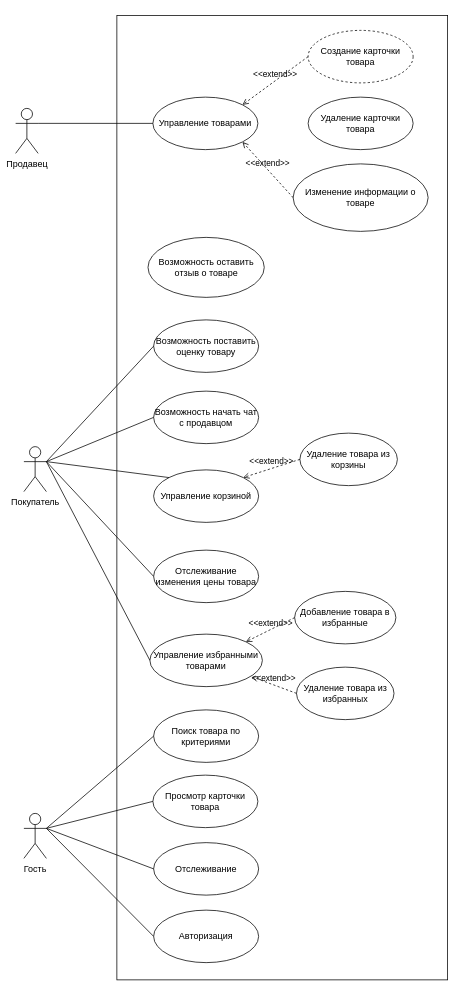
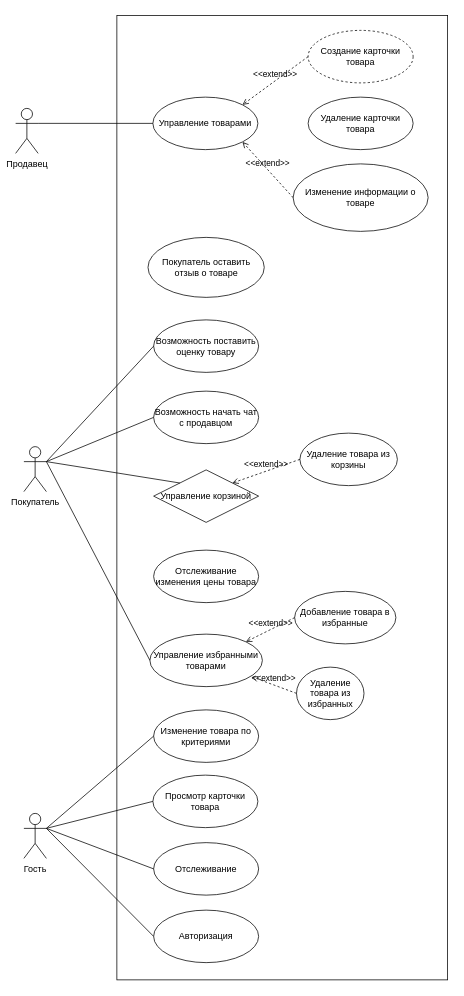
  <mxCell id="0" />
  <mxCell id="1" parent="0" />
  <mxCell id="2" value="Покупатель" style="shape=umlActor;verticalLabelPosition=bottom;verticalAlign=top;html=1;outlineConnect=0;" parent="1" vertex="1"><mxGeometry x="31" y="595" width="30" height="60" as="geometry" /></mxCell>
  <mxCell id="3" value="Продавец" style="shape=umlActor;verticalLabelPosition=bottom;verticalAlign=top;html=1;outlineConnect=0;" parent="1" vertex="1"><mxGeometry x="20" y="144" width="30" height="60" as="geometry" /></mxCell>
  <mxCell id="4" value="Удаление товара из корзины" style="ellipse;whiteSpace=wrap;html=1;" parent="1" vertex="1"><mxGeometry x="399" y="577" width="130" height="70" as="geometry" /></mxCell>
  <mxCell id="5" value="Добавление товара в избранные" style="ellipse;whiteSpace=wrap;html=1;" parent="1" vertex="1"><mxGeometry x="392" y="788" width="135" height="70" as="geometry" /></mxCell>
- <mxCell id="6" value="Удаление товара из избранных" style="ellipse;whiteSpace=wrap;html=1;" parent="1" vertex="1"><mxGeometry x="394.5" y="889" width="130" height="70" as="geometry" /></mxCell>
- <mxCell id="7" value="Поиск товара по критериями" style="ellipse;whiteSpace=wrap;html=1;" parent="1" vertex="1"><mxGeometry x="204" y="946" width="140" height="70" as="geometry" /></mxCell>
+ <mxCell id="6" value="Удаление товара из избранных" style="ellipse;whiteSpace=wrap;html=1;" parent="1" vertex="1"><mxGeometry x="394.5" y="889" width="90" height="70" as="geometry" /></mxCell>
+ <mxCell id="7" value="Изменение товара по критериями" style="ellipse;whiteSpace=wrap;html=1;" parent="1" vertex="1"><mxGeometry x="204" y="946" width="140" height="70" as="geometry" /></mxCell>
  <mxCell id="8" value="Возможность начать чат с продавцом" style="ellipse;whiteSpace=wrap;html=1;" parent="1" vertex="1"><mxGeometry x="204" y="521" width="140" height="70" as="geometry" /></mxCell>
  <mxCell id="9" value="Просмотр карточки товара" style="ellipse;whiteSpace=wrap;html=1;" parent="1" vertex="1"><mxGeometry x="203" y="1033" width="140" height="70" as="geometry" /></mxCell>
  <mxCell id="10" value="Отслеживание изменения цены товара" style="ellipse;whiteSpace=wrap;html=1;" parent="1" vertex="1"><mxGeometry x="204" y="733" width="140" height="70" as="geometry" /></mxCell>
- <mxCell id="11" value="Возможность оставить отзыв о товаре" style="ellipse;whiteSpace=wrap;html=1;" parent="1" vertex="1"><mxGeometry x="196.5" y="316" width="155" height="80" as="geometry" /></mxCell>
+ <mxCell id="11" value="Покупатель оставить отзыв о товаре" style="ellipse;whiteSpace=wrap;html=1;" parent="1" vertex="1"><mxGeometry x="196.5" y="316" width="155" height="80" as="geometry" /></mxCell>
  <mxCell id="12" value="Возможность поставить оценку товару" style="ellipse;whiteSpace=wrap;html=1;" parent="1" vertex="1"><mxGeometry x="204" y="426" width="140" height="70" as="geometry" /></mxCell>
  <mxCell id="13" value="Создание карточки товара" style="ellipse;whiteSpace=wrap;html=1;dashed=1;" parent="1" vertex="1"><mxGeometry x="410" y="40" width="140" height="70" as="geometry" /></mxCell>
  <mxCell id="14" value="Изменение информации о товаре" style="ellipse;whiteSpace=wrap;html=1;" parent="1" vertex="1"><mxGeometry x="390" y="218" width="180" height="90" as="geometry" /></mxCell>
  <mxCell id="15" value="Удаление карточки товара" style="ellipse;whiteSpace=wrap;html=1;" parent="1" vertex="1"><mxGeometry x="410" y="129" width="140" height="70" as="geometry" /></mxCell>
- <mxCell id="16" value="" style="endArrow=none;html=1;rounded=0;exitX=1;exitY=0.333;exitDx=0;exitDy=0;exitPerimeter=0;entryX=0;entryY=0.5;entryDx=0;entryDy=0;" parent="1" source="2" edge="1" target="10"><mxGeometry width="50" height="50" relative="1" as="geometry"><mxPoint x="78" y="453" as="sourcePoint" /><mxPoint x="216" y="831" as="targetPoint" /></mxGeometry></mxCell>
  <mxCell id="17" value="" style="endArrow=none;html=1;rounded=0;entryX=0;entryY=0.5;entryDx=0;entryDy=0;exitX=1;exitY=0.333;exitDx=0;exitDy=0;exitPerimeter=0;" parent="1" source="2" target="12" edge="1"><mxGeometry width="50" height="50" relative="1" as="geometry"><mxPoint x="128" y="468" as="sourcePoint" /><mxPoint x="203" y="838" as="targetPoint" /></mxGeometry></mxCell>
  <mxCell id="18" value="" style="endArrow=none;html=1;rounded=0;entryX=0;entryY=0.5;entryDx=0;entryDy=0;" parent="1" target="8" edge="1"><mxGeometry width="50" height="50" relative="1" as="geometry"><mxPoint x="61" y="615" as="sourcePoint" /><mxPoint x="213" y="848" as="targetPoint" /></mxGeometry></mxCell>
  <mxCell id="19" value="Управление товарами" style="ellipse;whiteSpace=wrap;html=1;" parent="1" vertex="1"><mxGeometry x="203" y="129" width="140" height="70" as="geometry" /></mxCell>
  <mxCell id="20" value="&amp;lt;&amp;lt;extend&amp;gt;&amp;gt;" style="html=1;verticalAlign=bottom;labelBackgroundColor=none;endArrow=open;endFill=0;dashed=1;rounded=0;exitX=0;exitY=0.5;exitDx=0;exitDy=0;entryX=1;entryY=0;entryDx=0;entryDy=0;" parent="1" source="13" target="19" edge="1"><mxGeometry width="160" relative="1" as="geometry"><mxPoint x="338.5" y="131.03" as="sourcePoint" /><mxPoint x="387.997" y="141.281" as="targetPoint" /></mxGeometry></mxCell>
  <mxCell id="21" value="&amp;lt;&amp;lt;extend&amp;gt;&amp;gt;" style="html=1;verticalAlign=bottom;labelBackgroundColor=none;endArrow=open;endFill=0;dashed=1;rounded=0;exitX=0;exitY=0.5;exitDx=0;exitDy=0;entryX=1;entryY=1;entryDx=0;entryDy=0;" parent="1" source="14" target="19" edge="1"><mxGeometry width="160" relative="1" as="geometry"><mxPoint x="438.5" y="-43.97" as="sourcePoint" /><mxPoint x="405.56" y="178" as="targetPoint" /></mxGeometry></mxCell>
- <mxCell id="22" value="Управление корзиной" style="ellipse;whiteSpace=wrap;html=1;" parent="1" vertex="1"><mxGeometry x="204" y="626" width="140" height="70" as="geometry" /></mxCell>
+ <mxCell id="22" value="Управление корзиной" style="rhombus;whiteSpace=wrap;html=1;" parent="1" vertex="1"><mxGeometry x="204" y="626" width="140" height="70" as="geometry" /></mxCell>
  <mxCell id="23" value="&amp;lt;&amp;lt;extend&amp;gt;&amp;gt;" style="html=1;verticalAlign=bottom;labelBackgroundColor=none;endArrow=open;endFill=0;dashed=1;rounded=0;exitX=0;exitY=0.5;exitDx=0;exitDy=0;entryX=1;entryY=0;entryDx=0;entryDy=0;" parent="1" source="4" target="22" edge="1"><mxGeometry width="160" relative="1" as="geometry"><mxPoint x="428" y="-2" as="sourcePoint" /><mxPoint x="317" y="-74" as="targetPoint" /></mxGeometry></mxCell>
  <mxCell id="24" value="" style="endArrow=none;html=1;rounded=0;entryX=0;entryY=0;entryDx=0;entryDy=0;exitX=1;exitY=0.333;exitDx=0;exitDy=0;exitPerimeter=0;" parent="1" source="2" target="22" edge="1"><mxGeometry width="50" height="50" relative="1" as="geometry"><mxPoint x="108" y="533" as="sourcePoint" /><mxPoint x="198" y="578" as="targetPoint" /></mxGeometry></mxCell>
  <mxCell id="25" value="Управление избранными товарами" style="ellipse;whiteSpace=wrap;html=1;" parent="1" vertex="1"><mxGeometry x="199" y="845" width="150" height="70" as="geometry" /></mxCell>
  <mxCell id="26" value="&amp;lt;&amp;lt;extend&amp;gt;&amp;gt;" style="html=1;verticalAlign=bottom;labelBackgroundColor=none;endArrow=open;endFill=0;dashed=1;rounded=0;entryX=1;entryY=0;entryDx=0;entryDy=0;exitX=0;exitY=0.5;exitDx=0;exitDy=0;" parent="1" source="5" target="25" edge="1"><mxGeometry width="160" relative="1" as="geometry"><mxPoint x="383" y="728" as="sourcePoint" /><mxPoint x="337" y="681" as="targetPoint" /></mxGeometry></mxCell>
  <mxCell id="27" value="&amp;lt;&amp;lt;extend&amp;gt;&amp;gt;" style="html=1;verticalAlign=bottom;labelBackgroundColor=none;endArrow=open;endFill=0;dashed=1;rounded=0;exitX=0;exitY=0.5;exitDx=0;exitDy=0;entryX=0.907;entryY=0.814;entryDx=0;entryDy=0;entryPerimeter=0;" parent="1" source="6" target="25" edge="1"><mxGeometry width="160" relative="1" as="geometry"><mxPoint x="393" y="738" as="sourcePoint" /><mxPoint x="347" y="691" as="targetPoint" /></mxGeometry></mxCell>
  <mxCell id="28" value="" style="endArrow=none;html=1;rounded=0;entryX=0;entryY=0.5;entryDx=0;entryDy=0;exitX=1;exitY=0.333;exitDx=0;exitDy=0;exitPerimeter=0;" parent="1" source="2" target="25" edge="1"><mxGeometry width="50" height="50" relative="1" as="geometry"><mxPoint x="78" y="493" as="sourcePoint" /><mxPoint x="188" y="768" as="targetPoint" /></mxGeometry></mxCell>
  <mxCell id="29" value="" style="endArrow=none;html=1;rounded=0;entryX=0;entryY=0.5;entryDx=0;entryDy=0;exitX=1;exitY=0.333;exitDx=0;exitDy=0;exitPerimeter=0;" parent="1" source="3" target="19" edge="1"><mxGeometry width="50" height="50" relative="1" as="geometry"><mxPoint x="148" y="228" as="sourcePoint" /><mxPoint x="218" y="213" as="targetPoint" /></mxGeometry></mxCell>
  <mxCell id="30" value="" style="rounded=0;whiteSpace=wrap;html=1;fillColor=none;" parent="1" vertex="1"><mxGeometry x="155" y="20" width="441" height="1286" as="geometry" /></mxCell>
  <mxCell id="31" value="Гость" style="shape=umlActor;verticalLabelPosition=bottom;verticalAlign=top;html=1;outlineConnect=0;" vertex="1" parent="1"><mxGeometry x="31" y="1084" width="30" height="60" as="geometry" /></mxCell>
  <mxCell id="32" value="" style="endArrow=none;html=1;rounded=0;entryX=0;entryY=0.5;entryDx=0;entryDy=0;exitX=1;exitY=0.333;exitDx=0;exitDy=0;exitPerimeter=0;" edge="1" parent="1" source="31" target="7"><mxGeometry width="50" height="50" relative="1" as="geometry"><mxPoint x="59" y="1102" as="sourcePoint" /><mxPoint x="109" y="1052" as="targetPoint" /></mxGeometry></mxCell>
  <mxCell id="33" value="" style="endArrow=none;html=1;rounded=0;entryX=0;entryY=0.5;entryDx=0;entryDy=0;exitX=1;exitY=0.333;exitDx=0;exitDy=0;exitPerimeter=0;" edge="1" parent="1" source="31" target="9"><mxGeometry width="50" height="50" relative="1" as="geometry"><mxPoint x="71" y="1046" as="sourcePoint" /><mxPoint x="214" y="1012" as="targetPoint" /></mxGeometry></mxCell>
  <mxCell id="34" value="Отслеживание" style="ellipse;whiteSpace=wrap;html=1;" vertex="1" parent="1"><mxGeometry x="204" y="1123" width="140" height="70" as="geometry" /></mxCell>
  <mxCell id="35" value="Авторизация" style="ellipse;whiteSpace=wrap;html=1;" vertex="1" parent="1"><mxGeometry x="204" y="1213" width="140" height="70" as="geometry" /></mxCell>
  <mxCell id="36" value="" style="endArrow=none;html=1;rounded=0;entryX=0;entryY=0.5;entryDx=0;entryDy=0;exitX=1;exitY=0.333;exitDx=0;exitDy=0;exitPerimeter=0;" edge="1" parent="1" source="31" target="34"><mxGeometry width="50" height="50" relative="1" as="geometry"><mxPoint x="71" y="1046" as="sourcePoint" /><mxPoint x="213" y="1110" as="targetPoint" /></mxGeometry></mxCell>
  <mxCell id="37" value="" style="endArrow=none;html=1;rounded=0;entryX=0;entryY=0.5;entryDx=0;entryDy=0;exitX=1;exitY=0.333;exitDx=0;exitDy=0;exitPerimeter=0;" edge="1" parent="1" source="31" target="35"><mxGeometry width="50" height="50" relative="1" as="geometry"><mxPoint x="71" y="1046" as="sourcePoint" /><mxPoint x="214" y="1205" as="targetPoint" /></mxGeometry></mxCell>
